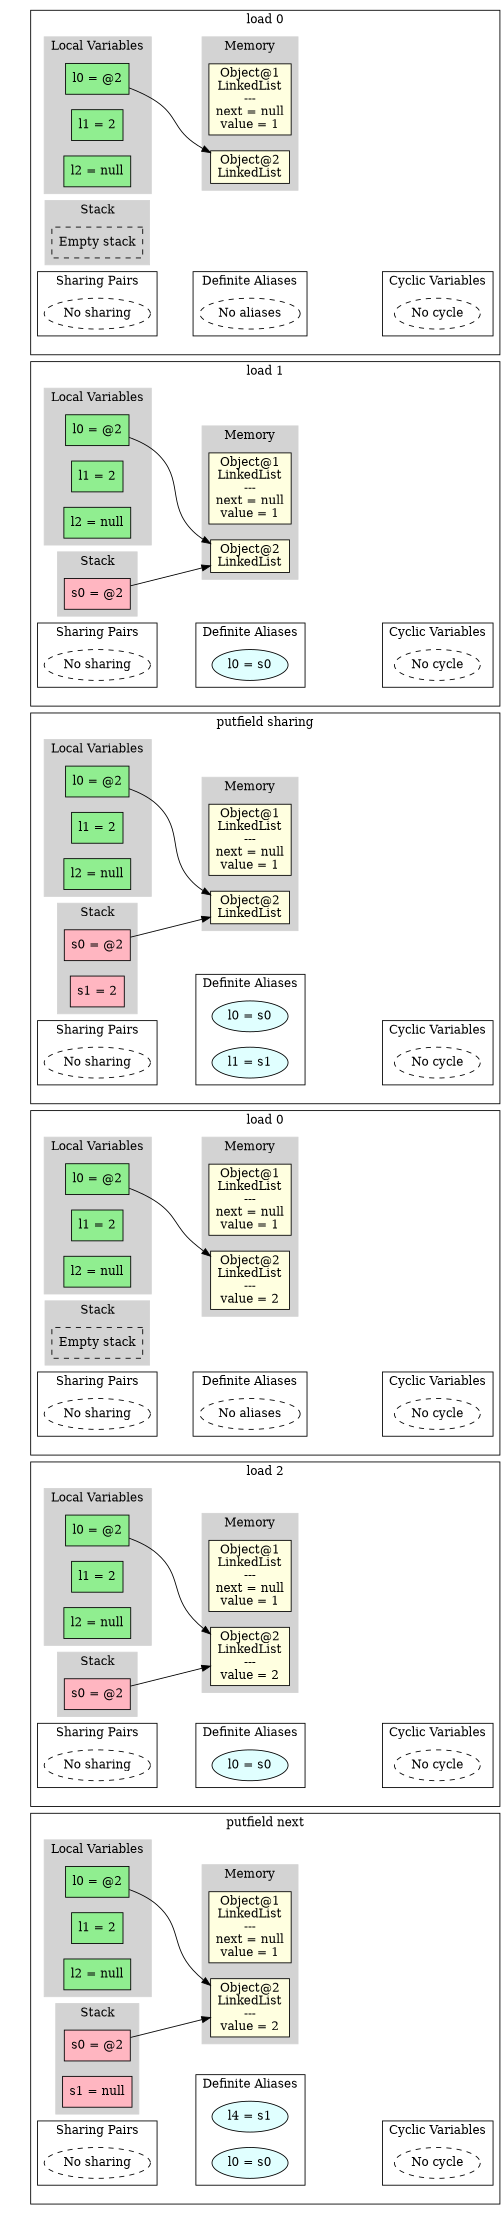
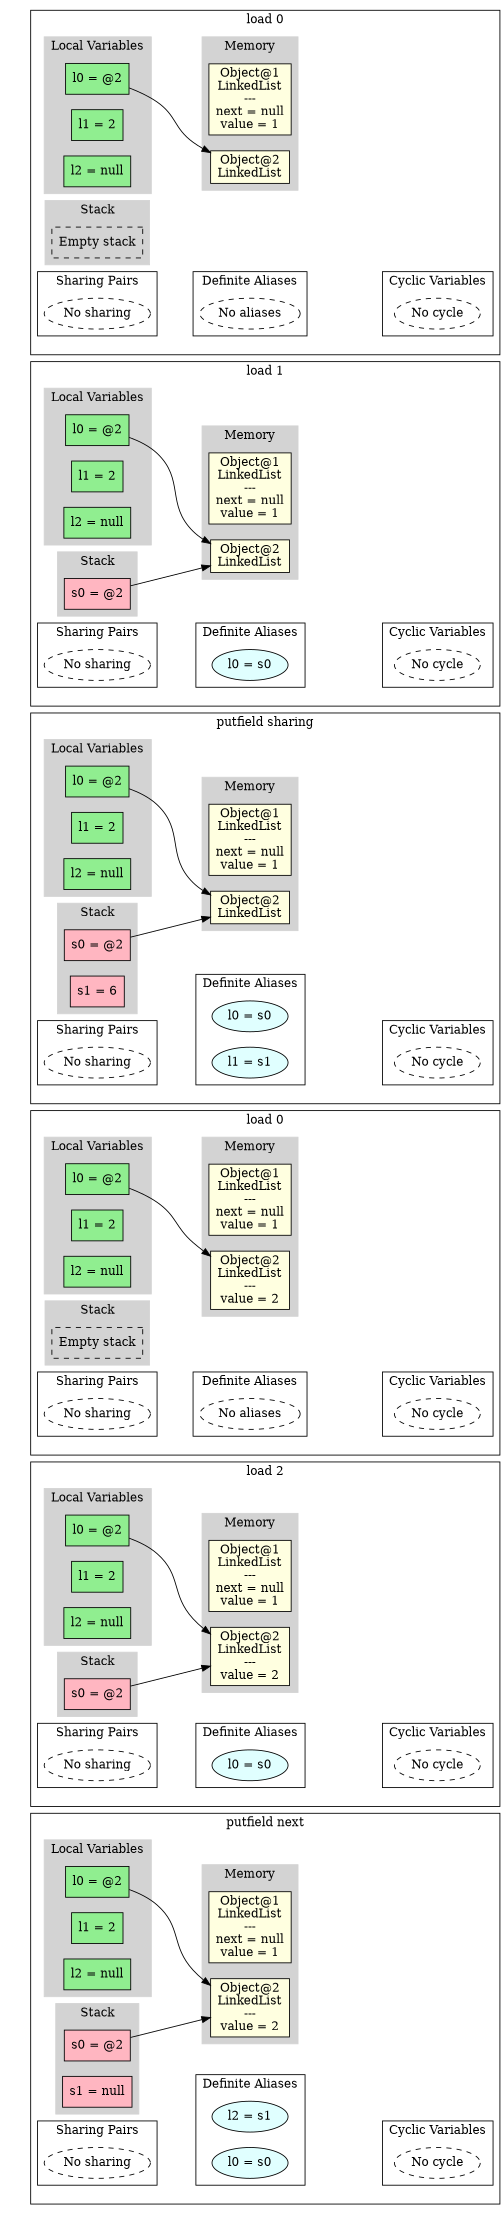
  digraph {
    anchor_start=anchor_57148107383284
    rankdir=LR
    node [fillcolor=lightgreen shape=box style=filled]
    edge [style=invis]
    anchor [fillcolor=lightblue height=0 shape=point style=invis width=0]
    n2 [label="l0 = @2"]
    n3 [label="l1 = 2"]
    n4 [label="l2 = null"]
    n5 [fillcolor=white label="Empty stack" style=dashed]
    n6 [fillcolor=lightyellow label="Object@1\nLinkedList\n---\nnext = null\nvalue = 1\n"]
    n7 [fillcolor=lightyellow label="Object@2\nLinkedList"]
    n8 [fillcolor=white label="No sharing" shape=ellipse style=dashed]
    n9 [fillcolor=white label="No aliases" shape=ellipse style=dashed]
    n10 [fillcolor=white label="No cycle" shape=ellipse style=dashed]
    anchor_57148100668659 [fillcolor=lightblue shape=point style=invis]
    n12 [label="l0 = @2"]
    n13 [label="l1 = 2"]
    n14 [label="l2 = null"]
    n15 [fillcolor=lightpink label="s0 = @2"]
    n16 [fillcolor=lightyellow label="Object@1\nLinkedList\n---\nnext = null\nvalue = 1\n"]
    n17 [fillcolor=lightyellow label="Object@2\nLinkedList"]
    n18 [fillcolor=white label="No sharing" shape=ellipse style=dashed]
    n19 [fillcolor=lightcyan label="l0 = s0" shape=ellipse]
    n20 [fillcolor=white label="No cycle" shape=ellipse style=dashed]
    anchor_57148101743000 [fillcolor=lightblue shape=point style=invis]
    n22 [label="l0 = @2"]
    n23 [label="l1 = 2"]
    n24 [label="l2 = null"]
    n25 [fillcolor=lightpink label="s0 = @2"]
-   n26 [fillcolor=lightpink label="s1 = 2"]
+   n26 [fillcolor=lightpink label="s1 = 6"]
    n27 [fillcolor=lightyellow label="Object@1\nLinkedList\n---\nnext = null\nvalue = 1\n"]
    n28 [fillcolor=lightyellow label="Object@2\nLinkedList"]
    n29 [fillcolor=white label="No sharing" shape=ellipse style=dashed]
    n30 [fillcolor=lightcyan label="l0 = s0" shape=ellipse]
    n31 [fillcolor=lightcyan label="l1 = s1" shape=ellipse]
    n32 [fillcolor=white label="No cycle" shape=ellipse style=dashed]
    anchor_57148102826206 [fillcolor=lightblue shape=point style=invis]
    n34 [label="l0 = @2"]
    n35 [label="l1 = 2"]
    n36 [label="l2 = null"]
    n37 [fillcolor=white label="Empty stack" style=dashed]
    n38 [fillcolor=lightyellow label="Object@1\nLinkedList\n---\nnext = null\nvalue = 1\n"]
    n39 [fillcolor=lightyellow label="Object@2\nLinkedList\n---\nvalue = 2\n"]
    n40 [fillcolor=white label="No sharing" shape=ellipse style=dashed]
    n41 [fillcolor=white label="No aliases" shape=ellipse style=dashed]
    n42 [fillcolor=white label="No cycle" shape=ellipse style=dashed]
    anchor_57148104039551 [fillcolor=lightblue shape=point style=invis]
    n44 [label="l0 = @2"]
    n45 [label="l1 = 2"]
    n46 [label="l2 = null"]
    n47 [fillcolor=lightpink label="s0 = @2"]
    n48 [fillcolor=lightyellow label="Object@1\nLinkedList\n---\nnext = null\nvalue = 1\n"]
    n49 [fillcolor=lightyellow label="Object@2\nLinkedList\n---\nvalue = 2\n"]
    n50 [fillcolor=white label="No sharing" shape=ellipse style=dashed]
    n51 [fillcolor=lightcyan label="l0 = s0" shape=ellipse]
    n52 [fillcolor=white label="No cycle" shape=ellipse style=dashed]
    anchor_57148105859549 [fillcolor=lightblue shape=point style=invis]
    n54 [label="l0 = @2"]
    n55 [label="l1 = 2"]
    n56 [label="l2 = null"]
    n57 [fillcolor=lightpink label="s0 = @2"]
    n58 [fillcolor=lightpink label="s1 = null"]
    n59 [fillcolor=lightyellow label="Object@1\nLinkedList\n---\nnext = null\nvalue = 1\n"]
    n60 [fillcolor=lightyellow label="Object@2\nLinkedList\n---\nvalue = 2\n"]
    n61 [fillcolor=white label="No sharing" shape=ellipse style=dashed]
-   n62 [fillcolor=lightcyan label="l4 = s1" shape=ellipse]
+   n62 [fillcolor=lightcyan label="l2 = s1" shape=ellipse]
    n63 [fillcolor=lightcyan label="l0 = s0" shape=ellipse]
    n64 [fillcolor=white label="No cycle" shape=ellipse style=dashed]
    anchor_57148107383284 [fillcolor=lightblue shape=point style=invis]
    anchor_start [fillcolor=lightblue shape=point style=invis]
    subgraph cluster_1 {
      style=invis
      anchor
    }
    subgraph cluster_2 {
      label="load 0"
      anchor_57148100668659
      subgraph cluster_3 {
        color=lightgrey
        label="Local Variables"
        style=filled
        n2
        n3
        n4
      }
      subgraph cluster_4 {
        color=lightgrey
        label=Stack
        style=filled
        n5
      }
      subgraph cluster_5 {
        color=lightgrey
        label=Memory
        style=filled
        n6
        n7
      }
      subgraph cluster_6 {
        label="Sharing Pairs"
        n8
      }
      subgraph cluster_7 {
        label="Definite Aliases"
        n9
      }
      subgraph cluster_8 {
        label="Cyclic Variables"
        n10
      }
    }
    subgraph cluster_9 {
      label="load 1"
      anchor_57148101743000
      subgraph cluster_10 {
        color=lightgrey
        label="Local Variables"
        style=filled
        n12
        n13
        n14
      }
      subgraph cluster_11 {
        color=lightgrey
        label=Stack
        style=filled
        n15
      }
      subgraph cluster_12 {
        color=lightgrey
        label=Memory
        style=filled
        n16
        n17
      }
      subgraph cluster_13 {
        label="Sharing Pairs"
        n18
      }
      subgraph cluster_14 {
        label="Definite Aliases"
        n19
      }
      subgraph cluster_15 {
        label="Cyclic Variables"
        n20
      }
    }
    subgraph cluster_16 {
      label="putfield sharing"
      anchor_57148102826206
      subgraph cluster_17 {
        color=lightgrey
        label="Local Variables"
        style=filled
        n22
        n23
        n24
      }
      subgraph cluster_18 {
        color=lightgrey
        label=Stack
        style=filled
        n25
        n26
      }
      subgraph cluster_19 {
        color=lightgrey
        label=Memory
        style=filled
        n27
        n28
      }
      subgraph cluster_20 {
        label="Sharing Pairs"
        n29
      }
      subgraph cluster_21 {
        label="Definite Aliases"
        n30
        n31
      }
      subgraph cluster_22 {
        label="Cyclic Variables"
        n32
      }
    }
    subgraph cluster_23 {
      label="load 0"
      anchor_57148104039551
      subgraph cluster_24 {
        color=lightgrey
        label="Local Variables"
        style=filled
        n34
        n35
        n36
      }
      subgraph cluster_25 {
        color=lightgrey
        label=Stack
        style=filled
        n37
      }
      subgraph cluster_26 {
        color=lightgrey
        label=Memory
        style=filled
        n38
        n39
      }
      subgraph cluster_27 {
        label="Sharing Pairs"
        n40
      }
      subgraph cluster_28 {
        label="Definite Aliases"
        n41
      }
      subgraph cluster_29 {
        label="Cyclic Variables"
        n42
      }
    }
    subgraph cluster_30 {
      label="load 2"
      anchor_57148105859549
      subgraph cluster_31 {
        color=lightgrey
        label="Local Variables"
        style=filled
        n44
        n45
        n46
      }
      subgraph cluster_32 {
        color=lightgrey
        label=Stack
        style=filled
        n47
      }
      subgraph cluster_33 {
        color=lightgrey
        label=Memory
        style=filled
        n48
        n49
      }
      subgraph cluster_34 {
        label="Sharing Pairs"
        n50
      }
      subgraph cluster_35 {
        label="Definite Aliases"
        n51
      }
      subgraph cluster_36 {
        label="Cyclic Variables"
        n52
      }
    }
    subgraph cluster_37 {
      label="putfield next"
      anchor_57148107383284
      subgraph cluster_38 {
        color=lightgrey
        label="Local Variables"
        style=filled
        n54
        n55
        n56
      }
      subgraph cluster_39 {
        color=lightgrey
        label=Stack
        style=filled
        n57
        n58
      }
      subgraph cluster_40 {
        color=lightgrey
        label=Memory
        style=filled
        n59
        n60
      }
      subgraph cluster_41 {
        label="Sharing Pairs"
        n61
      }
      subgraph cluster_42 {
        label="Definite Aliases"
        n62
        n63
      }
      subgraph cluster_43 {
        label="Cyclic Variables"
        n64
      }
    }
    n2 -> n7 [style=""]
    n8 -> n9 [weight=10]
    n9 -> n10 [weight=10]
    n12 -> n17 [style=""]
    n15 -> n17 [style=""]
    n18 -> n19 [weight=10]
    n19 -> n20 [weight=10]
    n22 -> n28 [style=""]
    n25 -> n28 [style=""]
    n29 -> n31 [weight=10]
    n31 -> n32 [weight=10]
    n34 -> n39 [style=""]
    n40 -> n41 [weight=10]
    n41 -> n42 [weight=10]
    n44 -> n49 [style=""]
    n47 -> n49 [style=""]
    n50 -> n51 [weight=10]
    n51 -> n52 [weight=10]
    n54 -> n60 [style=""]
    n57 -> n60 [style=""]
    n61 -> n63 [weight=10]
    n63 -> n64 [weight=10]
    anchor_start -> anchor_57148100668659
    anchor_start -> anchor_57148101743000
    anchor_start -> anchor_57148102826206
    anchor_start -> anchor_57148104039551
    anchor_start -> anchor_57148105859549
    anchor_start -> anchor_57148107383284
  }
